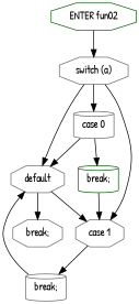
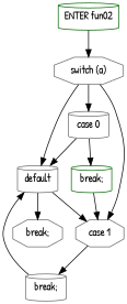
  digraph {
    fontname="Patrick Hand"
    node [color=gray40 fontname="Patrick Hand" shape=octagon]
    edge [fontname="Patrick Hand"]
-   n1 [color=darkgreen label="ENTER fun02"]
+   n1 [color=darkgreen label="ENTER fun02" shape=cylinder]
    n2 [label="switch (a)"]
    n3 [label="case 0" shape=cylinder]
    n4 [label="case 1"]
-   n5 [label=default]
+   n5 [label=default shape=cylinder]
    n6 [color=darkgreen label="break;" shape=cylinder]
    n7 [label="break;" shape=cylinder]
    n8 [label="break;"]
    n1 -> n2
    n2 -> n3
    n2 -> n4
    n2 -> n5
    n3 -> n5
    n3 -> n6
    n4 -> n7
    n5 -> n4
    n5 -> n8
    n6 -> n4
    n7 -> n5
  }
